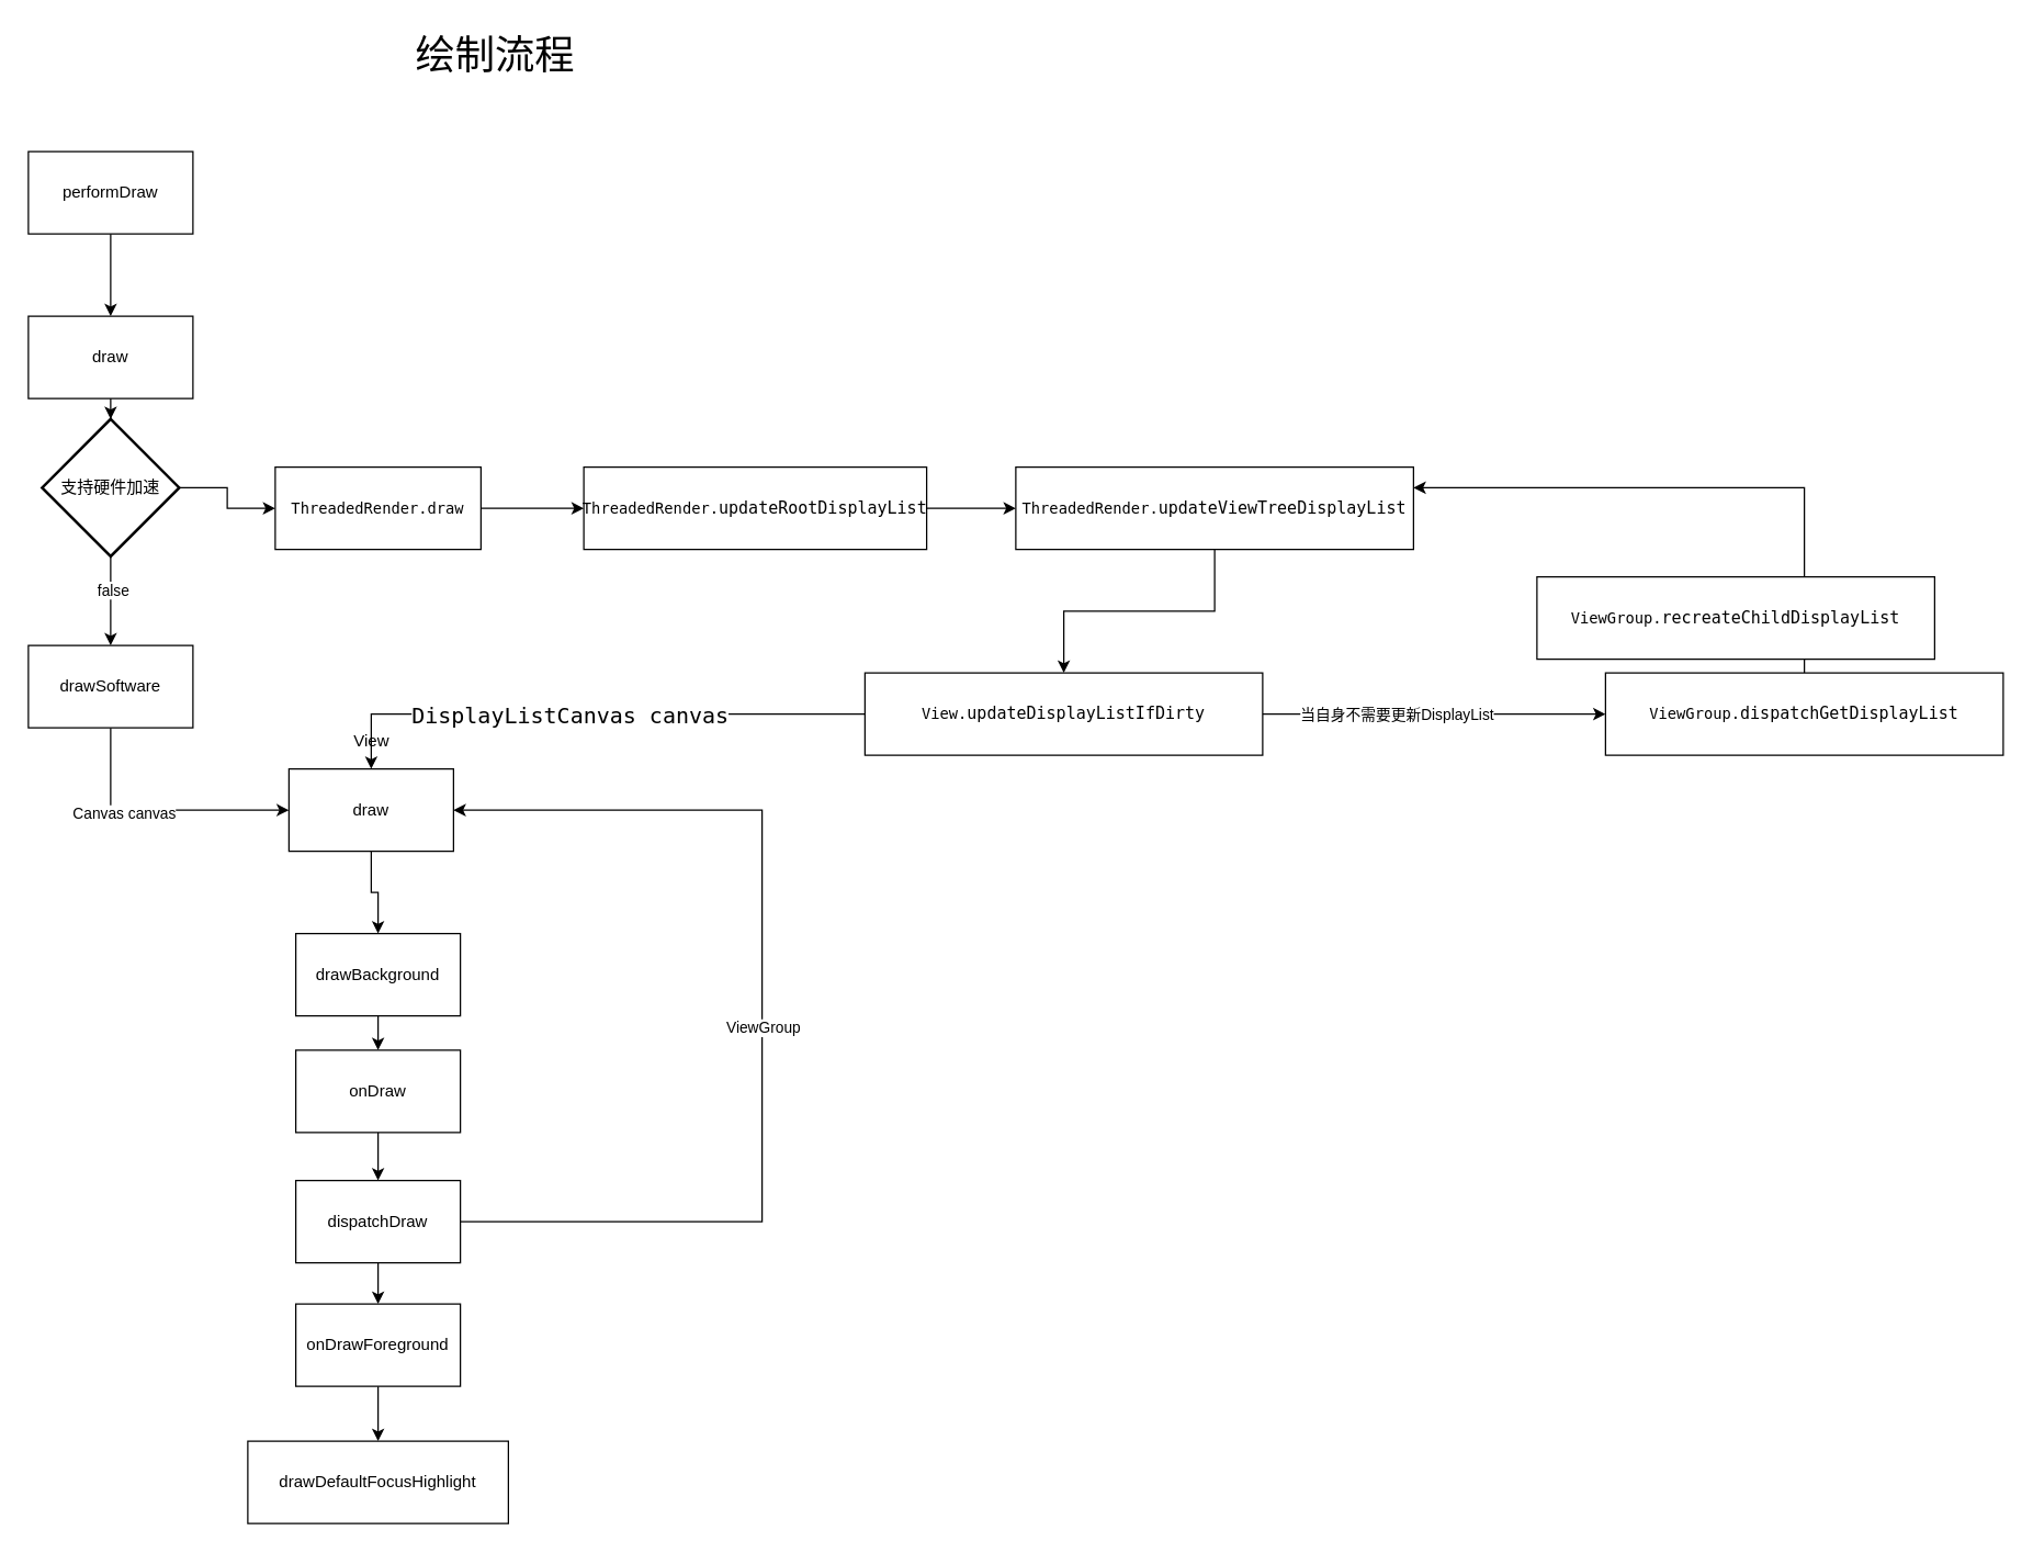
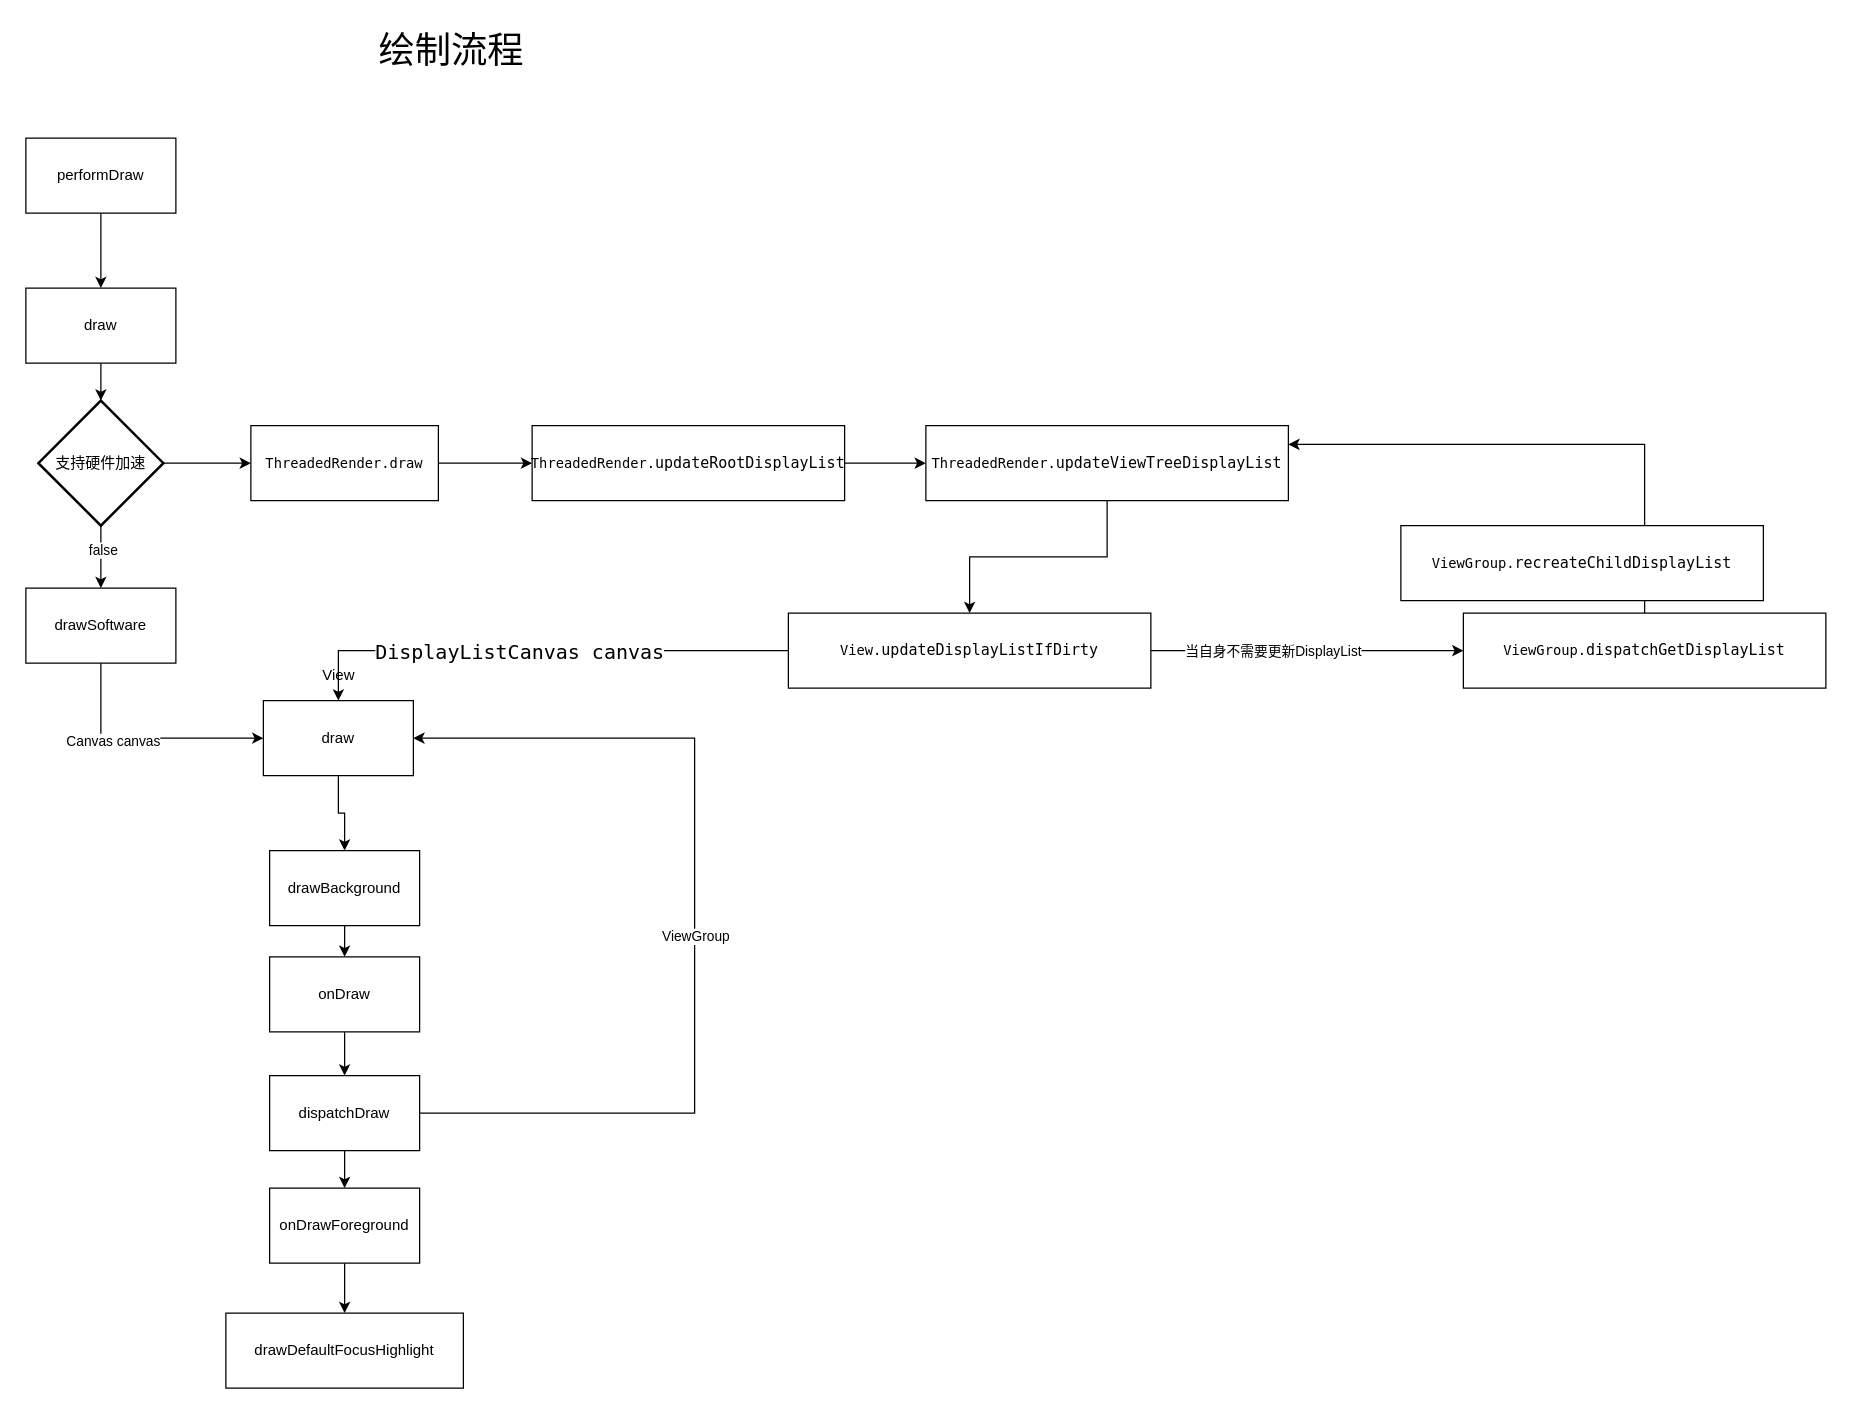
  <mxCell id="0" />
  <mxCell id="1" parent="0" />
  <mxCell id="2" style="edgeStyle=orthogonalEdgeStyle;rounded=0;orthogonalLoop=1;jettySize=auto;html=1;entryX=0.5;entryY=0;entryDx=0;entryDy=0;" parent="1" source="3" target="5" edge="1"><mxGeometry relative="1" as="geometry" /></mxCell>
  <mxCell id="3" value="performDraw" style="rounded=0;whiteSpace=wrap;html=1;" parent="1" vertex="1"><mxGeometry x="20" y="110" width="120" height="60" as="geometry" /></mxCell>
  <mxCell id="4" style="edgeStyle=orthogonalEdgeStyle;rounded=0;orthogonalLoop=1;jettySize=auto;html=1;entryX=0.5;entryY=0;entryDx=0;entryDy=0;entryPerimeter=0;" edge="1" parent="1" source="5" target="27"><mxGeometry relative="1" as="geometry"><mxPoint x="80" y="320" as="targetPoint" /></mxGeometry></mxCell>
  <mxCell id="5" value="draw" style="rounded=0;whiteSpace=wrap;html=1;" parent="1" vertex="1"><mxGeometry x="20" y="230" width="120" height="60" as="geometry" /></mxCell>
  <mxCell id="6" style="edgeStyle=orthogonalEdgeStyle;rounded=0;orthogonalLoop=1;jettySize=auto;html=1;entryX=0;entryY=0.5;entryDx=0;entryDy=0;exitX=0.5;exitY=1;exitDx=0;exitDy=0;" parent="1" source="8" target="10" edge="1"><mxGeometry relative="1" as="geometry" /></mxCell>
  <mxCell id="7" value="Canvas canvas" style="edgeLabel;html=1;align=center;verticalAlign=middle;resizable=0;points=[];" vertex="1" connectable="0" parent="6"><mxGeometry x="-0.274" y="-2" relative="1" as="geometry"><mxPoint as="offset" /></mxGeometry></mxCell>
  <mxCell id="8" value="drawSoftware" style="rounded=0;whiteSpace=wrap;html=1;" parent="1" vertex="1"><mxGeometry x="20" y="470" width="120" height="60" as="geometry" /></mxCell>
  <mxCell id="9" style="edgeStyle=orthogonalEdgeStyle;rounded=0;orthogonalLoop=1;jettySize=auto;html=1;entryX=0.5;entryY=0;entryDx=0;entryDy=0;" parent="1" source="10" target="12" edge="1"><mxGeometry relative="1" as="geometry" /></mxCell>
  <mxCell id="10" value="draw" style="rounded=0;whiteSpace=wrap;html=1;" parent="1" vertex="1"><mxGeometry x="210" y="560" width="120" height="60" as="geometry" /></mxCell>
  <mxCell id="11" value="" style="edgeStyle=orthogonalEdgeStyle;rounded=0;orthogonalLoop=1;jettySize=auto;html=1;" parent="1" source="12" target="14" edge="1"><mxGeometry relative="1" as="geometry" /></mxCell>
  <mxCell id="12" value="drawBackground" style="rounded=0;whiteSpace=wrap;html=1;" parent="1" vertex="1"><mxGeometry x="215" y="680" width="120" height="60" as="geometry" /></mxCell>
  <mxCell id="13" style="edgeStyle=orthogonalEdgeStyle;rounded=0;orthogonalLoop=1;jettySize=auto;html=1;entryX=0.5;entryY=0;entryDx=0;entryDy=0;" parent="1" source="14" target="18" edge="1"><mxGeometry relative="1" as="geometry" /></mxCell>
  <mxCell id="14" value="onDraw" style="rounded=0;whiteSpace=wrap;html=1;" parent="1" vertex="1"><mxGeometry x="215" y="765" width="120" height="60" as="geometry" /></mxCell>
  <mxCell id="15" style="edgeStyle=orthogonalEdgeStyle;rounded=0;orthogonalLoop=1;jettySize=auto;html=1;entryX=0.5;entryY=0;entryDx=0;entryDy=0;" parent="1" source="18" target="20" edge="1"><mxGeometry relative="1" as="geometry" /></mxCell>
  <mxCell id="16" style="edgeStyle=orthogonalEdgeStyle;rounded=0;orthogonalLoop=1;jettySize=auto;html=1;entryX=1;entryY=0.5;entryDx=0;entryDy=0;" parent="1" source="18" target="10" edge="1"><mxGeometry relative="1" as="geometry"><mxPoint x="545" y="620" as="targetPoint" /><Array as="points"><mxPoint x="555" y="890" /><mxPoint x="555" y="590" /></Array></mxGeometry></mxCell>
  <mxCell id="17" value="ViewGroup" style="edgeLabel;html=1;align=center;verticalAlign=middle;resizable=0;points=[];" parent="16" vertex="1" connectable="0"><mxGeometry x="-0.028" y="-4" relative="1" as="geometry"><mxPoint x="-4" as="offset" /></mxGeometry></mxCell>
  <mxCell id="18" value="dispatchDraw" style="rounded=0;whiteSpace=wrap;html=1;" parent="1" vertex="1"><mxGeometry x="215" y="860" width="120" height="60" as="geometry" /></mxCell>
  <mxCell id="19" style="edgeStyle=orthogonalEdgeStyle;rounded=0;orthogonalLoop=1;jettySize=auto;html=1;entryX=0.5;entryY=0;entryDx=0;entryDy=0;" parent="1" source="20" target="21" edge="1"><mxGeometry relative="1" as="geometry" /></mxCell>
  <mxCell id="20" value="onDrawForeground" style="rounded=0;whiteSpace=wrap;html=1;" parent="1" vertex="1"><mxGeometry x="215" y="950" width="120" height="60" as="geometry" /></mxCell>
  <mxCell id="21" value="drawDefaultFocusHighlight" style="rounded=0;whiteSpace=wrap;html=1;" parent="1" vertex="1"><mxGeometry x="180" y="1050" width="190" height="60" as="geometry" /></mxCell>
  <mxCell id="22" value="View" style="text;html=1;align=center;verticalAlign=middle;resizable=0;points=[];autosize=1;" parent="1" vertex="1"><mxGeometry x="250" y="530" width="40" height="20" as="geometry" /></mxCell>
  <mxCell id="23" value="绘制流程" style="text;html=1;align=center;verticalAlign=middle;resizable=0;points=[];autosize=1;fontSize=29;" parent="1" vertex="1"><mxGeometry x="295" y="20" width="130" height="40" as="geometry" /></mxCell>
  <mxCell id="24" style="edgeStyle=orthogonalEdgeStyle;rounded=0;orthogonalLoop=1;jettySize=auto;html=1;entryX=0.5;entryY=0;entryDx=0;entryDy=0;" edge="1" parent="1" source="27" target="8"><mxGeometry relative="1" as="geometry" /></mxCell>
  <mxCell id="25" value="false" style="edgeLabel;html=1;align=center;verticalAlign=middle;resizable=0;points=[];" vertex="1" connectable="0" parent="24"><mxGeometry x="-0.253" y="1" relative="1" as="geometry"><mxPoint as="offset" /></mxGeometry></mxCell>
  <mxCell id="26" style="edgeStyle=orthogonalEdgeStyle;rounded=0;orthogonalLoop=1;jettySize=auto;html=1;entryX=0;entryY=0.5;entryDx=0;entryDy=0;" edge="1" parent="1" source="27" target="29"><mxGeometry relative="1" as="geometry" /></mxCell>
- <mxCell id="27" value="支持硬件加速" style="strokeWidth=2;html=1;shape=mxgraph.flowchart.decision;whiteSpace=wrap;" vertex="1" parent="1"><mxGeometry x="30" y="305" width="100" height="100" as="geometry" /></mxCell>
+ <mxCell id="27" value="支持硬件加速" style="strokeWidth=2;html=1;shape=mxgraph.flowchart.decision;whiteSpace=wrap;" vertex="1" parent="1"><mxGeometry x="30" y="320" width="100" height="100" as="geometry" /></mxCell>
  <mxCell id="28" style="edgeStyle=orthogonalEdgeStyle;rounded=0;orthogonalLoop=1;jettySize=auto;html=1;entryX=0;entryY=0.5;entryDx=0;entryDy=0;" edge="1" parent="1" source="29" target="31"><mxGeometry relative="1" as="geometry" /></mxCell>
  <mxCell id="29" value="&lt;pre style=&quot;font-family: &amp;#34;consolas&amp;#34; , monospace&quot;&gt;&lt;font style=&quot;font-size: 11px&quot;&gt;ThreadedRender.draw&lt;/font&gt;&lt;/pre&gt;" style="rounded=0;whiteSpace=wrap;html=1;fillColor=#FFFFFF;" vertex="1" parent="1"><mxGeometry x="200" y="340" width="150" height="60" as="geometry" /></mxCell>
  <mxCell id="30" style="edgeStyle=orthogonalEdgeStyle;rounded=0;orthogonalLoop=1;jettySize=auto;html=1;entryX=0;entryY=0.5;entryDx=0;entryDy=0;" edge="1" parent="1" source="31" target="33"><mxGeometry relative="1" as="geometry" /></mxCell>
  <mxCell id="31" value="&lt;pre style=&quot;font-family: &amp;#34;consolas&amp;#34; , monospace&quot;&gt;&lt;font style=&quot;font-size: 11px&quot;&gt;ThreadedRender.&lt;/font&gt;updateRootDisplayList&lt;/pre&gt;" style="rounded=0;whiteSpace=wrap;html=1;fillColor=#FFFFFF;" vertex="1" parent="1"><mxGeometry x="425" y="340" width="250" height="60" as="geometry" /></mxCell>
  <mxCell id="32" style="edgeStyle=orthogonalEdgeStyle;rounded=0;orthogonalLoop=1;jettySize=auto;html=1;entryX=0.5;entryY=0;entryDx=0;entryDy=0;" edge="1" parent="1" source="33" target="38"><mxGeometry relative="1" as="geometry" /></mxCell>
  <mxCell id="33" value="&lt;pre style=&quot;font-family: &amp;#34;consolas&amp;#34; , monospace&quot;&gt;&lt;font style=&quot;font-size: 11px&quot;&gt;ThreadedRender.&lt;/font&gt;updateViewTreeDisplayList&lt;/pre&gt;" style="rounded=0;whiteSpace=wrap;html=1;fillColor=#FFFFFF;" vertex="1" parent="1"><mxGeometry x="740" y="340" width="290" height="60" as="geometry" /></mxCell>
  <mxCell id="34" style="edgeStyle=orthogonalEdgeStyle;rounded=0;orthogonalLoop=1;jettySize=auto;html=1;entryX=0.5;entryY=0;entryDx=0;entryDy=0;" edge="1" parent="1" source="38" target="10"><mxGeometry relative="1" as="geometry" /></mxCell>
  <mxCell id="35" value="&lt;pre style=&quot;font-family: &amp;#34;consolas&amp;#34; , monospace ; font-size: 12pt&quot;&gt;DisplayListCanvas canvas&lt;/pre&gt;" style="edgeLabel;html=1;align=center;verticalAlign=middle;resizable=0;points=[];" vertex="1" connectable="0" parent="34"><mxGeometry x="0.08" y="4" relative="1" as="geometry"><mxPoint y="-4" as="offset" /></mxGeometry></mxCell>
  <mxCell id="36" style="edgeStyle=orthogonalEdgeStyle;rounded=0;orthogonalLoop=1;jettySize=auto;html=1;entryX=0;entryY=0.5;entryDx=0;entryDy=0;" edge="1" parent="1" source="38" target="40"><mxGeometry relative="1" as="geometry"><mxPoint x="1160" y="520" as="targetPoint" /><Array as="points" /></mxGeometry></mxCell>
  <mxCell id="37" value="当自身不需要更新DisplayList" style="edgeLabel;html=1;align=center;verticalAlign=middle;resizable=0;points=[];" vertex="1" connectable="0" parent="36"><mxGeometry x="-0.872" relative="1" as="geometry"><mxPoint x="81" as="offset" /></mxGeometry></mxCell>
  <mxCell id="38" value="&lt;pre style=&quot;font-family: &amp;#34;consolas&amp;#34; , monospace&quot;&gt;&lt;font style=&quot;font-size: 11px&quot;&gt;View.&lt;/font&gt;updateDisplayListIfDirty&lt;/pre&gt;" style="rounded=0;whiteSpace=wrap;html=1;fillColor=#FFFFFF;" vertex="1" parent="1"><mxGeometry x="630" y="490" width="290" height="60" as="geometry" /></mxCell>
  <mxCell id="39" style="edgeStyle=orthogonalEdgeStyle;rounded=0;orthogonalLoop=1;jettySize=auto;html=1;entryX=0.5;entryY=1;entryDx=0;entryDy=0;" edge="1" parent="1" source="40" target="42"><mxGeometry relative="1" as="geometry" /></mxCell>
  <mxCell id="40" value="&lt;pre style=&quot;font-family: &amp;#34;consolas&amp;#34; , monospace&quot;&gt;&lt;font style=&quot;font-size: 11px&quot;&gt;ViewGroup.&lt;/font&gt;dispatchGetDisplayList&lt;/pre&gt;" style="rounded=0;whiteSpace=wrap;html=1;fillColor=#FFFFFF;" vertex="1" parent="1"><mxGeometry x="1170" y="490" width="290" height="60" as="geometry" /></mxCell>
  <mxCell id="41" style="edgeStyle=orthogonalEdgeStyle;rounded=0;orthogonalLoop=1;jettySize=auto;html=1;entryX=1;entryY=0.25;entryDx=0;entryDy=0;" edge="1" parent="1" source="42" target="33"><mxGeometry relative="1" as="geometry"><Array as="points"><mxPoint x="1315" y="355" /></Array></mxGeometry></mxCell>
  <mxCell id="42" value="&lt;pre style=&quot;font-family: &amp;#34;consolas&amp;#34; , monospace&quot;&gt;&lt;font style=&quot;font-size: 11px&quot;&gt;ViewGroup.&lt;/font&gt;recreateChildDisplayList&lt;/pre&gt;" style="rounded=0;whiteSpace=wrap;html=1;fillColor=#FFFFFF;" vertex="1" parent="1"><mxGeometry x="1120" y="420" width="290" height="60" as="geometry" /></mxCell>
